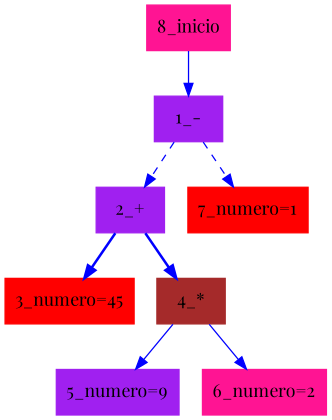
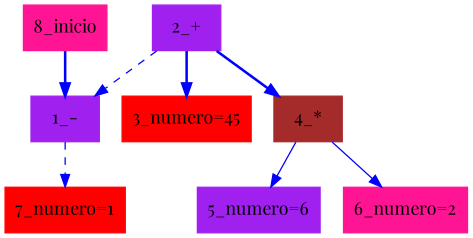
  digraph {
    fontname="Playfair Display"
    rankdir=UD
    node [color=purple fontname="Playfair Display" shape=box style=filled]
    edge [color=blue fontname="Playfair Display" style=solid]
    n1 [color=deeppink label="8_inicio"]
    "1_-"
    "2_+"
    "7_numero=1" [color=red]
    "3_numero=45" [color=red]
    "4_*" [color=brown]
-   "5_numero=6" [label="5_numero=9"]
+   "5_numero=6"
    "6_numero=2" [color=deeppink]
-   n1 -> "1_-"
-   "1_-" -> "2_+" [style=dashed]
+   n1 -> "1_-" [style=bold]
+   "2_+" -> "1_-" [style=dashed]
    "1_-" -> "7_numero=1" [style=dashed]
    "2_+" -> "3_numero=45" [style=bold]
    "2_+" -> "4_*" [style=bold]
    "4_*" -> "5_numero=6"
    "4_*" -> "6_numero=2"
  }
